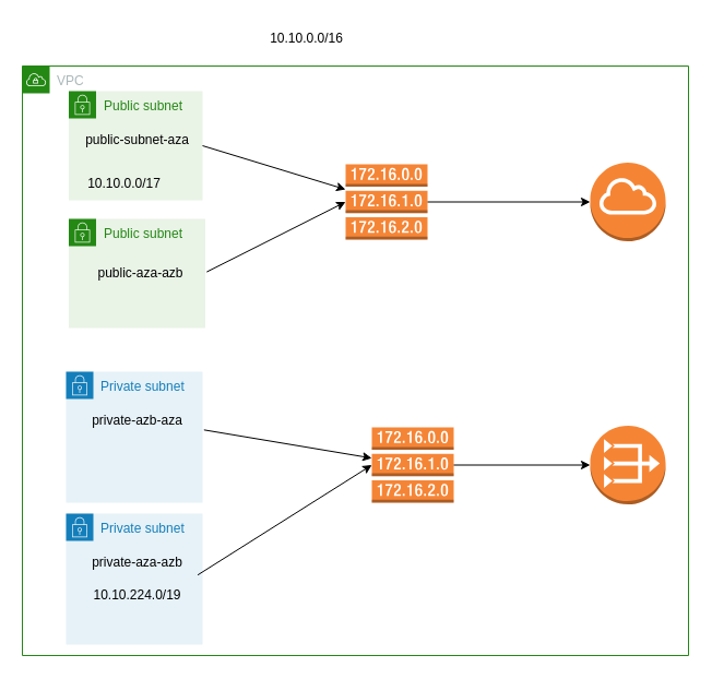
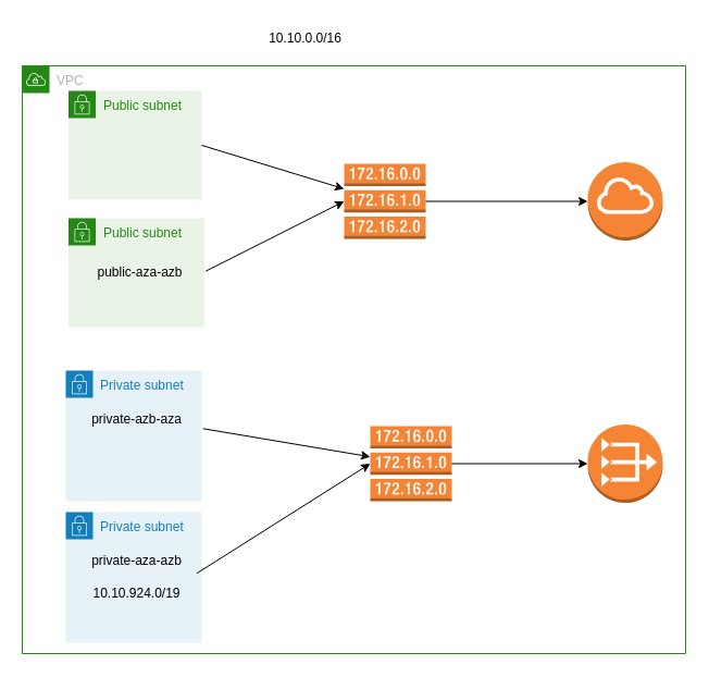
  <mxCell id="0" />
  <mxCell id="1" parent="0" />
  <mxCell id="2" value="VPC" style="points=[[0,0],[0.25,0],[0.5,0],[0.75,0],[1,0],[1,0.25],[1,0.5],[1,0.75],[1,1],[0.75,1],[0.5,1],[0.25,1],[0,1],[0,0.75],[0,0.5],[0,0.25]];outlineConnect=0;gradientColor=none;html=1;whiteSpace=wrap;fontSize=12;fontStyle=0;container=1;pointerEvents=0;collapsible=0;recursiveResize=0;shape=mxgraph.aws4.group;grIcon=mxgraph.aws4.group_vpc;strokeColor=#248814;fillColor=none;verticalAlign=top;align=left;spacingLeft=30;fontColor=#AAB7B8;dashed=0;" vertex="1" parent="1"><mxGeometry x="20" y="60" width="610" height="540" as="geometry" /></mxCell>
  <mxCell id="3" value="Public subnet" style="points=[[0,0],[0.25,0],[0.5,0],[0.75,0],[1,0],[1,0.25],[1,0.5],[1,0.75],[1,1],[0.75,1],[0.5,1],[0.25,1],[0,1],[0,0.75],[0,0.5],[0,0.25]];outlineConnect=0;gradientColor=none;html=1;whiteSpace=wrap;fontSize=12;fontStyle=0;container=1;pointerEvents=0;collapsible=0;recursiveResize=0;shape=mxgraph.aws4.group;grIcon=mxgraph.aws4.group_security_group;grStroke=0;strokeColor=#248814;fillColor=#E9F3E6;verticalAlign=top;align=left;spacingLeft=30;fontColor=#248814;dashed=0;" vertex="1" parent="2"><mxGeometry x="42.5" y="23" width="122.5" height="100" as="geometry" /></mxCell>
- <mxCell id="4" value="10.10.0.0/17" style="text;html=1;align=center;verticalAlign=middle;resizable=0;points=[];autosize=1;strokeColor=none;fillColor=none;" vertex="1" parent="3"><mxGeometry x="5" y="70" width="90" height="30" as="geometry" /></mxCell>
- <mxCell id="5" value="public-subnet-aza" style="text;html=1;align=center;verticalAlign=middle;resizable=0;points=[];autosize=1;strokeColor=none;fillColor=none;" vertex="1" parent="3"><mxGeometry x="2.5" y="30" width="120" height="30" as="geometry" /></mxCell>
  <mxCell id="6" value="Public subnet" style="points=[[0,0],[0.25,0],[0.5,0],[0.75,0],[1,0],[1,0.25],[1,0.5],[1,0.75],[1,1],[0.75,1],[0.5,1],[0.25,1],[0,1],[0,0.75],[0,0.5],[0,0.25]];outlineConnect=0;gradientColor=none;html=1;whiteSpace=wrap;fontSize=12;fontStyle=0;container=1;pointerEvents=0;collapsible=0;recursiveResize=0;shape=mxgraph.aws4.group;grIcon=mxgraph.aws4.group_security_group;grStroke=0;strokeColor=#248814;fillColor=#E9F3E6;verticalAlign=top;align=left;spacingLeft=30;fontColor=#248814;dashed=0;" vertex="1" parent="2"><mxGeometry x="42.5" y="140" width="125" height="100" as="geometry" /></mxCell>
  <mxCell id="7" value="public-aza-azb" style="text;html=1;align=center;verticalAlign=middle;resizable=0;points=[];autosize=1;strokeColor=none;fillColor=none;" vertex="1" parent="6"><mxGeometry x="5" y="35" width="120" height="30" as="geometry" /></mxCell>
  <mxCell id="8" value="Private subnet" style="points=[[0,0],[0.25,0],[0.5,0],[0.75,0],[1,0],[1,0.25],[1,0.5],[1,0.75],[1,1],[0.75,1],[0.5,1],[0.25,1],[0,1],[0,0.75],[0,0.5],[0,0.25]];outlineConnect=0;gradientColor=none;html=1;whiteSpace=wrap;fontSize=12;fontStyle=0;container=1;pointerEvents=0;collapsible=0;recursiveResize=0;shape=mxgraph.aws4.group;grIcon=mxgraph.aws4.group_security_group;grStroke=0;strokeColor=#147EBA;fillColor=#E6F2F8;verticalAlign=top;align=left;spacingLeft=30;fontColor=#147EBA;dashed=0;" vertex="1" parent="2"><mxGeometry x="40" y="280" width="125" height="120" as="geometry" /></mxCell>
  <mxCell id="9" value="private-azb-aza" style="text;html=1;align=center;verticalAlign=middle;resizable=0;points=[];autosize=1;strokeColor=none;fillColor=none;" vertex="1" parent="8"><mxGeometry x="5" y="30" width="120" height="30" as="geometry" /></mxCell>
  <mxCell id="10" value="Private subnet" style="points=[[0,0],[0.25,0],[0.5,0],[0.75,0],[1,0],[1,0.25],[1,0.5],[1,0.75],[1,1],[0.75,1],[0.5,1],[0.25,1],[0,1],[0,0.75],[0,0.5],[0,0.25]];outlineConnect=0;gradientColor=none;html=1;whiteSpace=wrap;fontSize=12;fontStyle=0;container=1;pointerEvents=0;collapsible=0;recursiveResize=0;shape=mxgraph.aws4.group;grIcon=mxgraph.aws4.group_security_group;grStroke=0;strokeColor=#147EBA;fillColor=#E6F2F8;verticalAlign=top;align=left;spacingLeft=30;fontColor=#147EBA;dashed=0;" vertex="1" parent="2"><mxGeometry x="40" y="410" width="125" height="120" as="geometry" /></mxCell>
  <mxCell id="11" value="private-aza-azb" style="text;html=1;align=center;verticalAlign=middle;resizable=0;points=[];autosize=1;strokeColor=none;fillColor=none;" vertex="1" parent="10"><mxGeometry x="5" y="30" width="120" height="30" as="geometry" /></mxCell>
- <mxCell id="12" value="10.10.224.0/19" style="text;html=1;align=center;verticalAlign=middle;resizable=0;points=[];autosize=1;strokeColor=none;fillColor=none;" vertex="1" parent="10"><mxGeometry x="15" y="60" width="100" height="30" as="geometry" /></mxCell>
+ <mxCell id="12" value="10.10.924.0/19" style="text;html=1;align=center;verticalAlign=middle;resizable=0;points=[];autosize=1;strokeColor=none;fillColor=none;" vertex="1" parent="10"><mxGeometry x="15" y="60" width="100" height="30" as="geometry" /></mxCell>
  <mxCell id="13" value="" style="outlineConnect=0;dashed=0;verticalLabelPosition=bottom;verticalAlign=top;align=center;html=1;shape=mxgraph.aws3.internet_gateway;fillColor=#F58534;gradientColor=none;" vertex="1" parent="2"><mxGeometry x="520" y="88.5" width="69" height="72" as="geometry" /></mxCell>
  <mxCell id="14" value="" style="outlineConnect=0;dashed=0;verticalLabelPosition=bottom;verticalAlign=top;align=center;html=1;shape=mxgraph.aws3.vpc_nat_gateway;fillColor=#F58534;gradientColor=none;" vertex="1" parent="2"><mxGeometry x="520" y="329.5" width="69" height="72" as="geometry" /></mxCell>
  <mxCell id="15" value="" style="outlineConnect=0;dashed=0;verticalLabelPosition=bottom;verticalAlign=top;align=center;html=1;shape=mxgraph.aws3.route_table;fillColor=#F58536;gradientColor=none;" vertex="1" parent="2"><mxGeometry x="296" y="90" width="75" height="69" as="geometry" /></mxCell>
  <mxCell id="16" value="" style="outlineConnect=0;dashed=0;verticalLabelPosition=bottom;verticalAlign=top;align=center;html=1;shape=mxgraph.aws3.route_table;fillColor=#F58536;gradientColor=none;" vertex="1" parent="2"><mxGeometry x="320" y="331" width="75" height="69" as="geometry" /></mxCell>
  <mxCell id="17" value="" style="endArrow=classic;html=1;rounded=0;exitX=1;exitY=0.5;exitDx=0;exitDy=0;" edge="1" parent="2" source="3" target="15"><mxGeometry width="50" height="50" relative="1" as="geometry"><mxPoint x="310" y="260" as="sourcePoint" /><mxPoint x="360" y="210" as="targetPoint" /></mxGeometry></mxCell>
  <mxCell id="18" value="" style="endArrow=classic;html=1;rounded=0;exitX=1.011;exitY=0.453;exitDx=0;exitDy=0;exitPerimeter=0;entryX=0;entryY=0.5;entryDx=0;entryDy=0;entryPerimeter=0;" edge="1" parent="2" source="7" target="15"><mxGeometry width="50" height="50" relative="1" as="geometry"><mxPoint x="310" y="260" as="sourcePoint" /><mxPoint x="360" y="210" as="targetPoint" /></mxGeometry></mxCell>
  <mxCell id="19" value="" style="endArrow=classic;html=1;rounded=0;entryX=0;entryY=0.5;entryDx=0;entryDy=0;entryPerimeter=0;" edge="1" parent="2" source="15" target="13"><mxGeometry width="50" height="50" relative="1" as="geometry"><mxPoint x="310" y="260" as="sourcePoint" /><mxPoint x="360" y="210" as="targetPoint" /></mxGeometry></mxCell>
  <mxCell id="20" value="" style="endArrow=classic;html=1;rounded=0;exitX=1.011;exitY=0.778;exitDx=0;exitDy=0;exitPerimeter=0;" edge="1" parent="2" source="9" target="16"><mxGeometry width="50" height="50" relative="1" as="geometry"><mxPoint x="310" y="260" as="sourcePoint" /><mxPoint x="320" y="440" as="targetPoint" /></mxGeometry></mxCell>
  <mxCell id="21" value="" style="endArrow=classic;html=1;rounded=0;exitX=1.056;exitY=-0.127;exitDx=0;exitDy=0;exitPerimeter=0;entryX=0;entryY=0.5;entryDx=0;entryDy=0;entryPerimeter=0;" edge="1" parent="2" source="12" target="16"><mxGeometry width="50" height="50" relative="1" as="geometry"><mxPoint x="310" y="430" as="sourcePoint" /><mxPoint x="320" y="440" as="targetPoint" /></mxGeometry></mxCell>
  <mxCell id="22" value="" style="endArrow=classic;html=1;rounded=0;exitX=1;exitY=0.5;exitDx=0;exitDy=0;exitPerimeter=0;entryX=0;entryY=0.5;entryDx=0;entryDy=0;entryPerimeter=0;" edge="1" parent="2" source="16" target="14"><mxGeometry width="50" height="50" relative="1" as="geometry"><mxPoint x="310" y="430" as="sourcePoint" /><mxPoint x="360" y="380" as="targetPoint" /></mxGeometry></mxCell>
  <mxCell id="23" value="10.10.0.0/16" style="text;html=1;align=center;verticalAlign=middle;resizable=0;points=[];autosize=1;strokeColor=none;fillColor=none;" vertex="1" parent="1"><mxGeometry x="235" y="20" width="90" height="30" as="geometry" /></mxCell>
